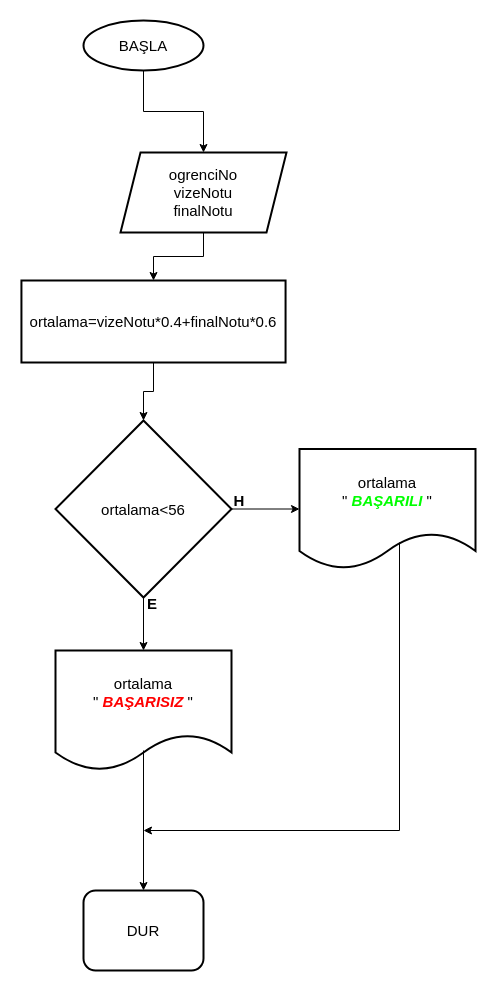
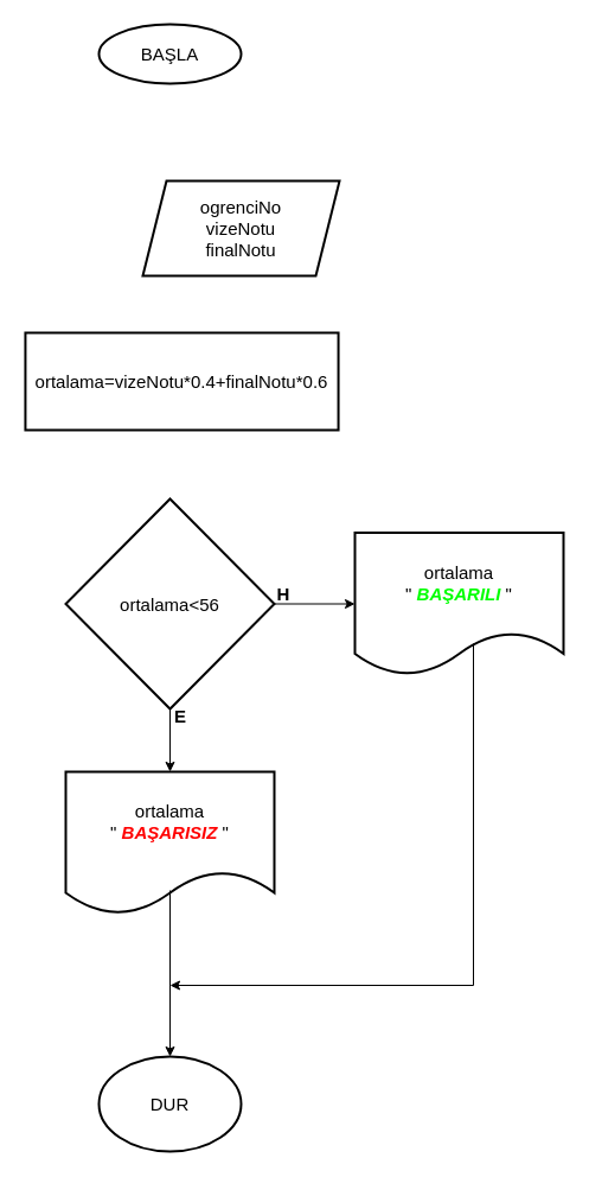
  <mxCell id="0" />
  <mxCell id="1" parent="0" />
- <mxCell id="2" value="" style="edgeStyle=orthogonalEdgeStyle;rounded=0;orthogonalLoop=1;jettySize=auto;html=1;" edge="1" parent="1" source="3" target="5"><mxGeometry relative="1" as="geometry" /></mxCell>
  <mxCell id="3" value="&lt;font style=&quot;font-size: 15px&quot;&gt;BAŞLA&lt;/font&gt;" style="ellipse;whiteSpace=wrap;html=1;shadow=0;sketch=0;strokeWidth=2;" vertex="1" parent="1"><mxGeometry x="83" y="20" width="120" height="50" as="geometry" /></mxCell>
- <mxCell id="4" value="" style="edgeStyle=orthogonalEdgeStyle;rounded=0;orthogonalLoop=1;jettySize=auto;html=1;fontSize=15;" edge="1" parent="1" source="5" target="7"><mxGeometry relative="1" as="geometry" /></mxCell>
  <mxCell id="5" value="&lt;font style=&quot;font-size: 15px&quot;&gt;ogrenciNo&lt;br&gt;vizeNotu&lt;br&gt;finalNotu&lt;/font&gt;" style="shape=parallelogram;perimeter=parallelogramPerimeter;whiteSpace=wrap;html=1;fixedSize=1;strokeWidth=2;align=center;" vertex="1" parent="1"><mxGeometry x="120" y="152" width="166" height="80" as="geometry" /></mxCell>
- <mxCell id="6" value="" style="edgeStyle=orthogonalEdgeStyle;rounded=0;orthogonalLoop=1;jettySize=auto;html=1;fontSize=15;" edge="1" parent="1" source="7" target="10"><mxGeometry relative="1" as="geometry" /></mxCell>
  <mxCell id="7" value="&lt;font style=&quot;font-size: 15px&quot;&gt;ortalama=vizeNotu*0.4+finalNotu*0.6&lt;/font&gt;" style="whiteSpace=wrap;html=1;strokeWidth=2;" vertex="1" parent="1"><mxGeometry x="20.94" y="280" width="264.12" height="82" as="geometry" /></mxCell>
  <mxCell id="8" value="" style="edgeStyle=orthogonalEdgeStyle;rounded=0;orthogonalLoop=1;jettySize=auto;html=1;fontSize=15;strokeWidth=1;" edge="1" parent="1" source="10" target="12"><mxGeometry relative="1" as="geometry" /></mxCell>
  <mxCell id="9" value="" style="edgeStyle=orthogonalEdgeStyle;rounded=0;orthogonalLoop=1;jettySize=auto;html=1;fontSize=15;fontColor=#FF0000;strokeWidth=1;" edge="1" parent="1" source="10" target="14"><mxGeometry relative="1" as="geometry" /></mxCell>
  <mxCell id="10" value="&lt;font style=&quot;font-size: 15px&quot;&gt;ortalama&amp;lt;56&lt;/font&gt;" style="rhombus;whiteSpace=wrap;html=1;strokeWidth=2;" vertex="1" parent="1"><mxGeometry x="55" y="420" width="176" height="177" as="geometry" /></mxCell>
  <mxCell id="11" value="" style="edgeStyle=orthogonalEdgeStyle;rounded=0;orthogonalLoop=1;jettySize=auto;html=1;fontSize=15;fontColor=#00FF00;strokeWidth=1;" edge="1" parent="1" source="12" target="15"><mxGeometry relative="1" as="geometry" /></mxCell>
  <mxCell id="12" value="&lt;font style=&quot;font-size: 15px&quot;&gt;ortalama&lt;br&gt;&quot;&amp;nbsp;&lt;font style=&quot;font-size: 15px&quot; color=&quot;#ff0000&quot;&gt;&lt;b&gt;&lt;i&gt;BAŞARISIZ&amp;nbsp;&lt;/i&gt;&lt;/b&gt;&lt;/font&gt;&quot;&lt;/font&gt;" style="shape=document;whiteSpace=wrap;html=1;boundedLbl=1;strokeWidth=2;" vertex="1" parent="1"><mxGeometry x="55" y="650" width="176" height="120" as="geometry" /></mxCell>
  <mxCell id="13" style="edgeStyle=orthogonalEdgeStyle;rounded=0;orthogonalLoop=1;jettySize=auto;html=1;fontSize=15;fontColor=#00FF00;strokeWidth=1;" edge="1" parent="1" source="14"><mxGeometry relative="1" as="geometry"><mxPoint x="143" y="830" as="targetPoint" /><Array as="points"><mxPoint x="399" y="830" /></Array></mxGeometry></mxCell>
  <mxCell id="14" value="&lt;font style=&quot;font-size: 15px&quot;&gt;ortalama&lt;br&gt;&quot; &lt;b&gt;&lt;i&gt;&lt;font color=&quot;#00ff00&quot;&gt;BAŞARILI&lt;/font&gt;&lt;/i&gt;&lt;/b&gt; &quot;&lt;/font&gt;" style="shape=document;whiteSpace=wrap;html=1;boundedLbl=1;strokeWidth=2;" vertex="1" parent="1"><mxGeometry x="299" y="448.5" width="176" height="120" as="geometry" /></mxCell>
- <mxCell id="15" value="&lt;font style=&quot;font-size: 15px&quot;&gt;DUR&lt;/font&gt;" style="whiteSpace=wrap;html=1;strokeWidth=2;rounded=1;" vertex="1" parent="1"><mxGeometry x="83" y="890" width="120" height="80" as="geometry" /></mxCell>
+ <mxCell id="15" value="&lt;font style=&quot;font-size: 15px&quot;&gt;DUR&lt;/font&gt;" style="ellipse;whiteSpace=wrap;html=1;strokeWidth=2;" vertex="1" parent="1"><mxGeometry x="83" y="890" width="120" height="80" as="geometry" /></mxCell>
  <mxCell id="16" value="" style="endArrow=none;html=1;rounded=0;fontSize=15;fontColor=#00FF00;strokeWidth=1;" edge="1" parent="1"><mxGeometry width="50" height="50" relative="1" as="geometry"><mxPoint x="143" y="780" as="sourcePoint" /><mxPoint x="143" y="750" as="targetPoint" /></mxGeometry></mxCell>
  <mxCell id="17" value="" style="endArrow=none;html=1;rounded=0;fontSize=15;fontColor=#00FF00;strokeWidth=1;" edge="1" parent="1"><mxGeometry width="50" height="50" relative="1" as="geometry"><mxPoint x="399" y="622" as="sourcePoint" /><mxPoint x="399" y="542" as="targetPoint" /></mxGeometry></mxCell>
  <mxCell id="18" value="&lt;b&gt;&lt;font color=&quot;#000000&quot;&gt;E&lt;/font&gt;&lt;/b&gt;" style="text;html=1;strokeColor=none;fillColor=none;align=center;verticalAlign=middle;whiteSpace=wrap;rounded=0;shadow=0;sketch=0;fontSize=15;fontColor=#00FF00;" vertex="1" parent="1"><mxGeometry x="122" y="588" width="60" height="30" as="geometry" /></mxCell>
  <mxCell id="19" value="&lt;font color=&quot;#000000&quot;&gt;&lt;b&gt;H&lt;/b&gt;&lt;/font&gt;" style="text;html=1;strokeColor=none;fillColor=none;align=center;verticalAlign=middle;whiteSpace=wrap;rounded=0;shadow=0;sketch=0;fontSize=15;fontColor=#00FF00;" vertex="1" parent="1"><mxGeometry x="209" y="485" width="60" height="30" as="geometry" /></mxCell>
